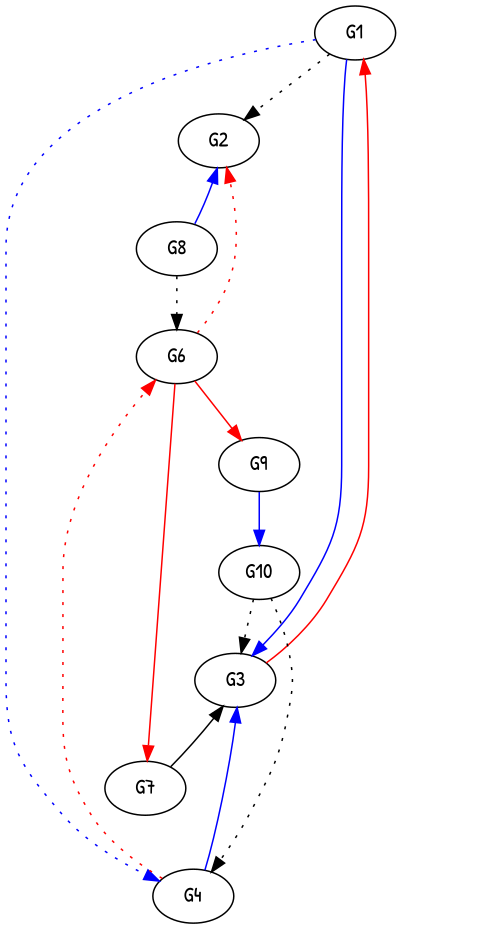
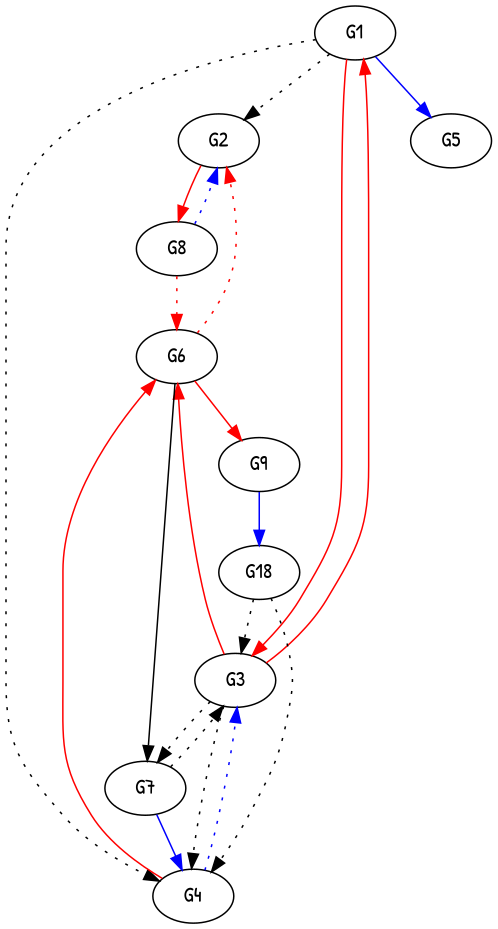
  digraph {
    fontname="Patrick Hand"
    node [fontname="Patrick Hand"]
    edge [fontname="Patrick Hand"]
    n1 [label=G1]
    n2 [label=G2]
    n3 [label=G3]
    n4 [label=G4]
+   n5 [label=G5]
    n6 [label=G8]
    n7 [label=G6]
    n8 [label=G7]
    n9 [label=G9]
-   n10 [label=G10]
+   n10 [label=G18]
    n1 -> n2 [style=dotted]
-   n1 -> n3 [color=blue]
-   n1 -> n4 [style=dotted color=blue]
+   n1 -> n3 [color=red]
+   n1 -> n4 [style=dotted]
+   n1 -> n5 [color=blue]
+   n2 -> n6 [color=red]
    n3 -> n1 [color=red]
-   n4 -> n3 [color=blue]
-   n4 -> n7 [color=red style=dotted]
-   n6 -> n2 [color=blue]
-   n6 -> n7 [style=dotted]
+   n3 -> n4 [style=dotted]
+   n3 -> n7 [color=red]
+   n3 -> n8 [style=dotted]
+   n4 -> n3 [color=blue style=dotted]
+   n4 -> n7 [color=red]
+   n6 -> n2 [color=blue style=dotted]
+   n6 -> n7 [style=dotted color=red]
    n7 -> n2 [color=red style=dotted]
-   n7 -> n8 [color=red]
+   n7 -> n8 [color=black]
    n7 -> n9 [color=red]
-   n8 -> n3 [style=solid]
+   n8 -> n3 [style=dotted]
+   n8 -> n4 [color=blue]
    n9 -> n10 [color=blue]
    n10 -> n3 [style=dotted]
    n10 -> n4 [style=dotted]
  }
